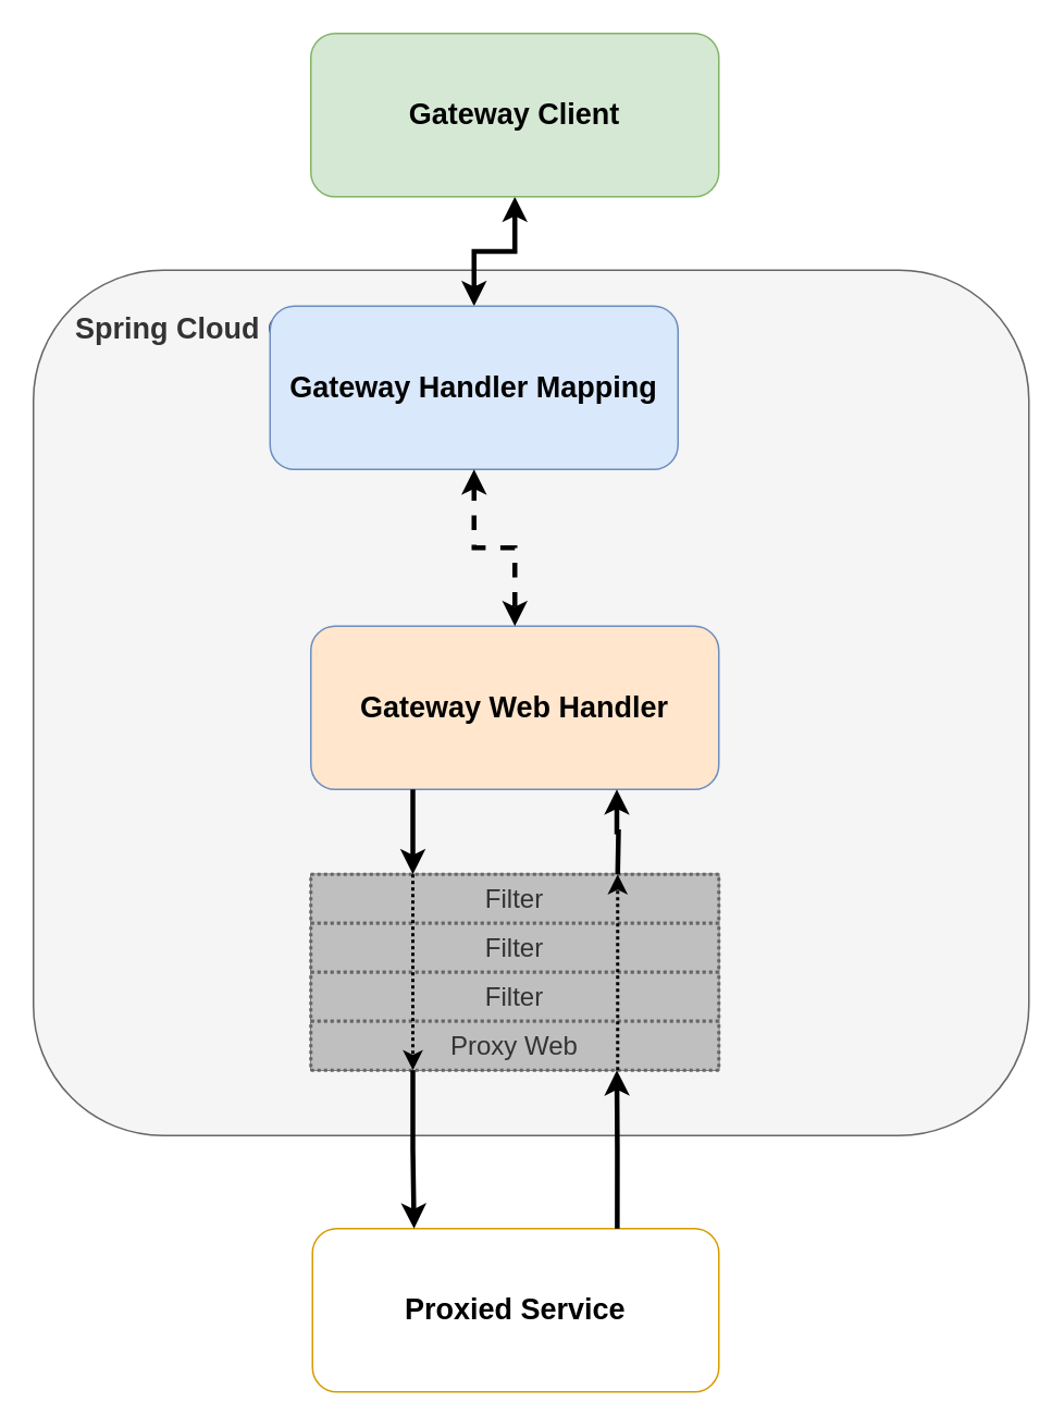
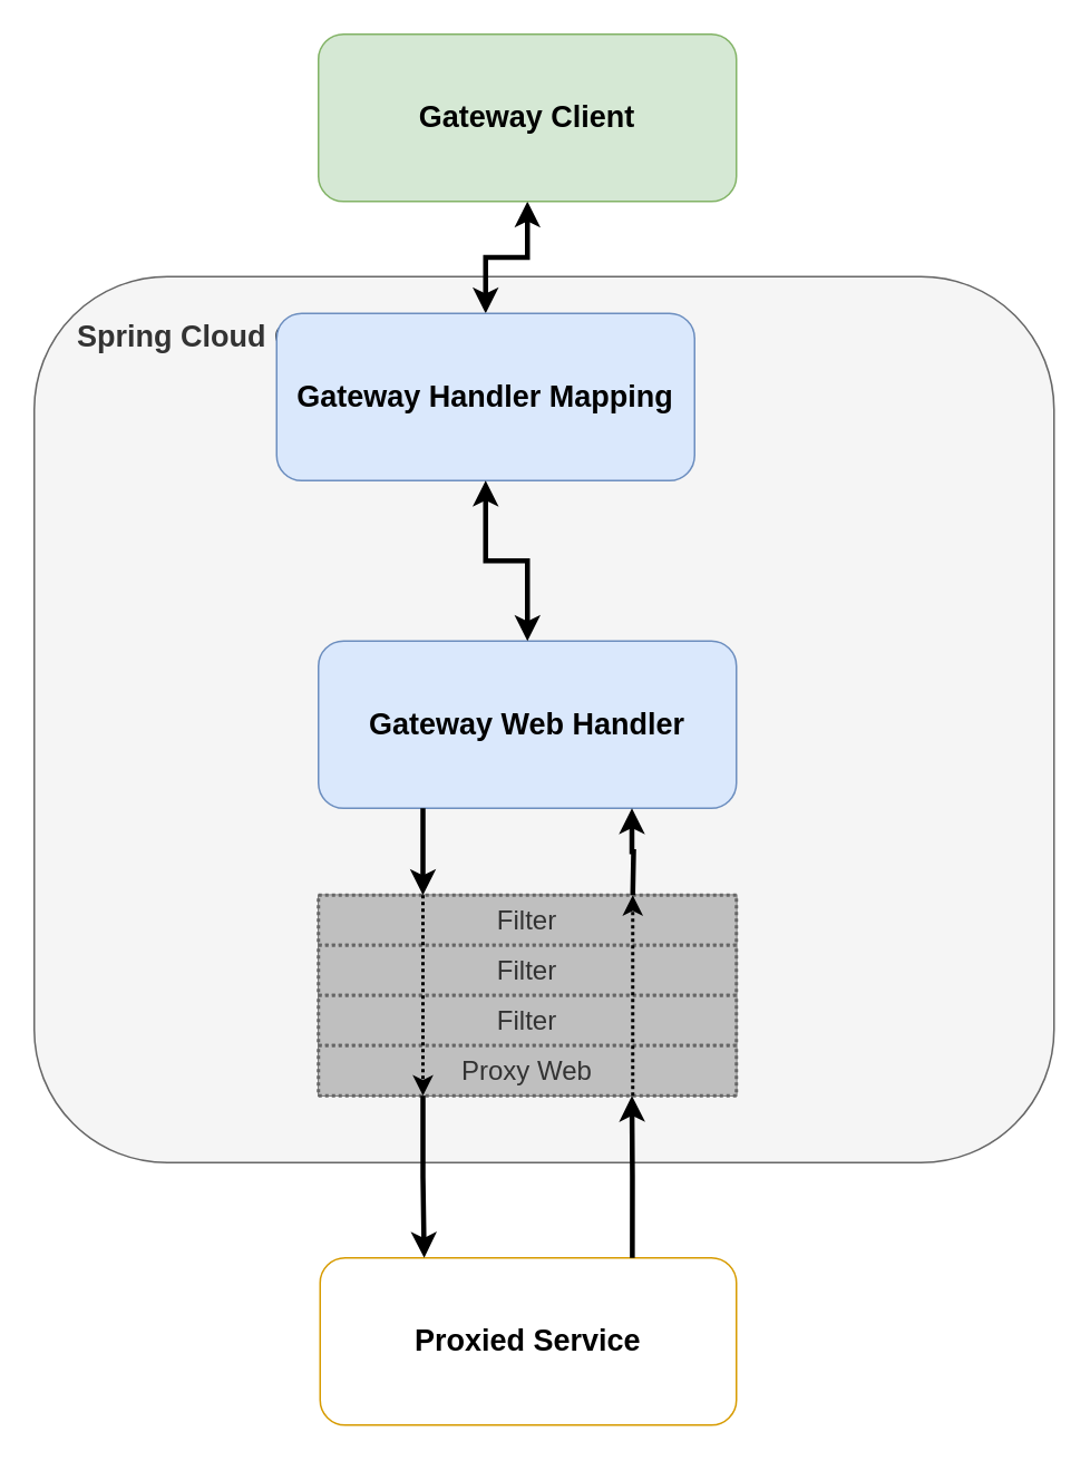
  <mxCell id="0" />
  <mxCell id="1" parent="0" />
  <mxCell id="2" value="&lt;font style=&quot;font-size: 18px;&quot;&gt;&lt;b&gt;Spring Cloud Gateway&lt;/b&gt;&lt;/font&gt;" style="rounded=1;whiteSpace=wrap;html=1;fillColor=#f5f5f5;strokeColor=#666666;labelPosition=left;verticalLabelPosition=top;align=right;verticalAlign=bottom;spacingLeft=0;spacingRight=-220;spacingTop=0;spacingBottom=-50;fontColor=#333333;" vertex="1" parent="1"><mxGeometry x="20" y="165" width="610" height="530" as="geometry" /></mxCell>
  <mxCell id="3" style="edgeStyle=orthogonalEdgeStyle;rounded=0;orthogonalLoop=1;jettySize=auto;html=1;entryX=0.5;entryY=0;entryDx=0;entryDy=0;strokeWidth=3;exitX=0.5;exitY=1;exitDx=0;exitDy=0;fillColor=#f8cecc;strokeColor=#000000;startArrow=classic;startFill=1;" edge="1" parent="1" source="5" target="6"><mxGeometry relative="1" as="geometry"><mxPoint x="270" y="260" as="targetPoint" /></mxGeometry></mxCell>
- <mxCell id="4" value="&lt;font style=&quot;font-size: 18px;&quot;&gt;&lt;b&gt;Gateway Web Handler&lt;/b&gt;&lt;/font&gt;" style="rounded=1;whiteSpace=wrap;html=1;fillColor=#ffe6cc;strokeColor=#6c8ebf;" vertex="1" parent="1"><mxGeometry x="190" y="383" width="250" height="100" as="geometry" /></mxCell>
+ <mxCell id="4" value="&lt;font style=&quot;font-size: 18px;&quot;&gt;&lt;b&gt;Gateway Web Handler&lt;/b&gt;&lt;/font&gt;" style="rounded=1;whiteSpace=wrap;html=1;fillColor=#dae8fc;strokeColor=#6c8ebf;" vertex="1" parent="1"><mxGeometry x="190" y="383" width="250" height="100" as="geometry" /></mxCell>
  <mxCell id="5" value="&lt;span style=&quot;font-size: 18px;&quot;&gt;&lt;b&gt;Gateway Client&lt;/b&gt;&lt;/span&gt;" style="rounded=1;whiteSpace=wrap;html=1;fillColor=#d5e8d4;strokeColor=#82b366;" vertex="1" parent="1"><mxGeometry x="190" y="20" width="250" height="100" as="geometry" /></mxCell>
  <mxCell id="6" value="&lt;font style=&quot;font-size: 18px;&quot;&gt;&lt;b&gt;Gateway Handler Mapping&lt;/b&gt;&lt;/font&gt;" style="rounded=1;whiteSpace=wrap;html=1;fillColor=#dae8fc;strokeColor=#6c8ebf;" vertex="1" parent="1"><mxGeometry x="165" y="187" width="250" height="100" as="geometry" /></mxCell>
  <mxCell id="7" value="&lt;font style=&quot;font-size: 18px;&quot;&gt;&lt;b&gt;Proxied Service&lt;/b&gt;&lt;/font&gt;" style="rounded=1;whiteSpace=wrap;html=1;fillColor=#ffffff;strokeColor=#d79b00;" vertex="1" parent="1"><mxGeometry x="191" y="752" width="249" height="100" as="geometry" /></mxCell>
- <mxCell id="8" style="edgeStyle=orthogonalEdgeStyle;rounded=0;orthogonalLoop=1;jettySize=auto;html=1;entryX=0.5;entryY=0;entryDx=0;entryDy=0;strokeWidth=3;exitX=0.5;exitY=1;exitDx=0;exitDy=0;fillColor=#f8cecc;strokeColor=#000000;startArrow=classic;startFill=1;dashed=1;" edge="1" parent="1" source="6" target="4"><mxGeometry relative="1" as="geometry"><mxPoint x="330" y="115" as="sourcePoint" /><mxPoint x="330" y="255" as="targetPoint" /></mxGeometry></mxCell>
+ <mxCell id="8" style="edgeStyle=orthogonalEdgeStyle;rounded=0;orthogonalLoop=1;jettySize=auto;html=1;entryX=0.5;entryY=0;entryDx=0;entryDy=0;strokeWidth=3;exitX=0.5;exitY=1;exitDx=0;exitDy=0;fillColor=#f8cecc;strokeColor=#000000;startArrow=classic;startFill=1;" edge="1" parent="1" source="6" target="4"><mxGeometry relative="1" as="geometry"><mxPoint x="330" y="115" as="sourcePoint" /><mxPoint x="330" y="255" as="targetPoint" /></mxGeometry></mxCell>
  <mxCell id="9" value="" style="rounded=0;whiteSpace=wrap;html=1;fillColor=#BFBFBF;fontColor=#333333;strokeColor=#666666;" vertex="1" parent="1"><mxGeometry x="190" y="535" width="250" height="120" as="geometry" /></mxCell>
  <mxCell id="10" value="&lt;font style=&quot;font-size: 16px;&quot;&gt;Filter&lt;/font&gt;" style="rounded=0;whiteSpace=wrap;html=1;fillColor=#BFBFBF;fontColor=#333333;strokeColor=#666666;dashed=1;dashPattern=1 1;strokeWidth=2;" vertex="1" parent="1"><mxGeometry x="190" y="535" width="250" height="30" as="geometry" /></mxCell>
  <mxCell id="11" value="&lt;font style=&quot;font-size: 16px;&quot;&gt;Filter&lt;/font&gt;" style="rounded=0;whiteSpace=wrap;html=1;fillColor=#BFBFBF;fontColor=#333333;strokeColor=#666666;dashed=1;dashPattern=1 1;strokeWidth=2;" vertex="1" parent="1"><mxGeometry x="190" y="565" width="250" height="30" as="geometry" /></mxCell>
  <mxCell id="12" value="&lt;font style=&quot;font-size: 16px;&quot;&gt;Filter&lt;/font&gt;" style="rounded=0;whiteSpace=wrap;html=1;fillColor=#BFBFBF;fontColor=#333333;strokeColor=#666666;dashed=1;dashPattern=1 1;strokeWidth=2;" vertex="1" parent="1"><mxGeometry x="190" y="595" width="250" height="30" as="geometry" /></mxCell>
  <mxCell id="13" value="&lt;font style=&quot;font-size: 16px;&quot;&gt;Proxy Web&lt;/font&gt;" style="rounded=0;whiteSpace=wrap;html=1;fillColor=#BFBFBF;fontColor=#333333;strokeColor=#666666;dashed=1;dashPattern=1 1;strokeWidth=2;" vertex="1" parent="1"><mxGeometry x="190" y="625" width="250" height="30" as="geometry" /></mxCell>
  <mxCell id="14" style="edgeStyle=orthogonalEdgeStyle;rounded=0;orthogonalLoop=1;jettySize=auto;html=1;strokeWidth=3;fillColor=#f8cecc;strokeColor=#000000;startArrow=none;startFill=0;exitX=0.25;exitY=1;exitDx=0;exitDy=0;entryX=0.25;entryY=0;entryDx=0;entryDy=0;" edge="1" parent="1" source="4" target="10"><mxGeometry relative="1" as="geometry"><mxPoint x="270" y="485" as="sourcePoint" /><mxPoint x="253" y="525" as="targetPoint" /></mxGeometry></mxCell>
  <mxCell id="15" style="edgeStyle=orthogonalEdgeStyle;rounded=0;orthogonalLoop=1;jettySize=auto;html=1;entryX=0.75;entryY=1;entryDx=0;entryDy=0;strokeWidth=3;fillColor=#f8cecc;strokeColor=#000000;startArrow=none;startFill=0;" edge="1" parent="1" target="4"><mxGeometry relative="1" as="geometry"><mxPoint x="378" y="535" as="sourcePoint" /><mxPoint x="290" y="493" as="targetPoint" /></mxGeometry></mxCell>
  <mxCell id="16" style="edgeStyle=orthogonalEdgeStyle;rounded=0;orthogonalLoop=1;jettySize=auto;html=1;strokeWidth=3;fillColor=#f8cecc;strokeColor=#000000;startArrow=none;startFill=0;entryX=0.25;entryY=0;entryDx=0;entryDy=0;exitX=0.25;exitY=1;exitDx=0;exitDy=0;" edge="1" parent="1" source="13" target="7"><mxGeometry relative="1" as="geometry"><mxPoint x="250" y="655" as="sourcePoint" /><mxPoint x="263" y="545" as="targetPoint" /></mxGeometry></mxCell>
  <mxCell id="17" style="edgeStyle=orthogonalEdgeStyle;rounded=0;orthogonalLoop=1;jettySize=auto;html=1;strokeWidth=3;fillColor=#f8cecc;strokeColor=#000000;startArrow=none;startFill=0;entryX=0.75;entryY=1;entryDx=0;entryDy=0;exitX=0.75;exitY=0;exitDx=0;exitDy=0;" edge="1" parent="1" source="7" target="13"><mxGeometry relative="1" as="geometry"><mxPoint x="320" y="762" as="sourcePoint" /><mxPoint x="320" y="665" as="targetPoint" /></mxGeometry></mxCell>
  <mxCell id="18" style="edgeStyle=orthogonalEdgeStyle;rounded=0;orthogonalLoop=1;jettySize=auto;html=1;strokeWidth=2;fillColor=#f8cecc;strokeColor=#000000;startArrow=none;startFill=0;exitX=0.25;exitY=0;exitDx=0;exitDy=0;entryX=0.25;entryY=1;entryDx=0;entryDy=0;dashed=1;dashPattern=1 1;" edge="1" parent="1" source="10" target="13"><mxGeometry relative="1" as="geometry"><mxPoint x="263" y="493" as="sourcePoint" /><mxPoint x="263" y="545" as="targetPoint" /><Array as="points"><mxPoint x="253" y="635" /></Array></mxGeometry></mxCell>
  <mxCell id="19" style="edgeStyle=orthogonalEdgeStyle;rounded=0;orthogonalLoop=1;jettySize=auto;html=1;strokeWidth=2;fillColor=#f8cecc;strokeColor=#000000;startArrow=none;startFill=0;dashed=1;dashPattern=1 1;" edge="1" parent="1"><mxGeometry relative="1" as="geometry"><mxPoint x="378" y="655" as="sourcePoint" /><mxPoint x="378" y="535" as="targetPoint" /><Array as="points"><mxPoint x="378" y="638" /></Array></mxGeometry></mxCell>
